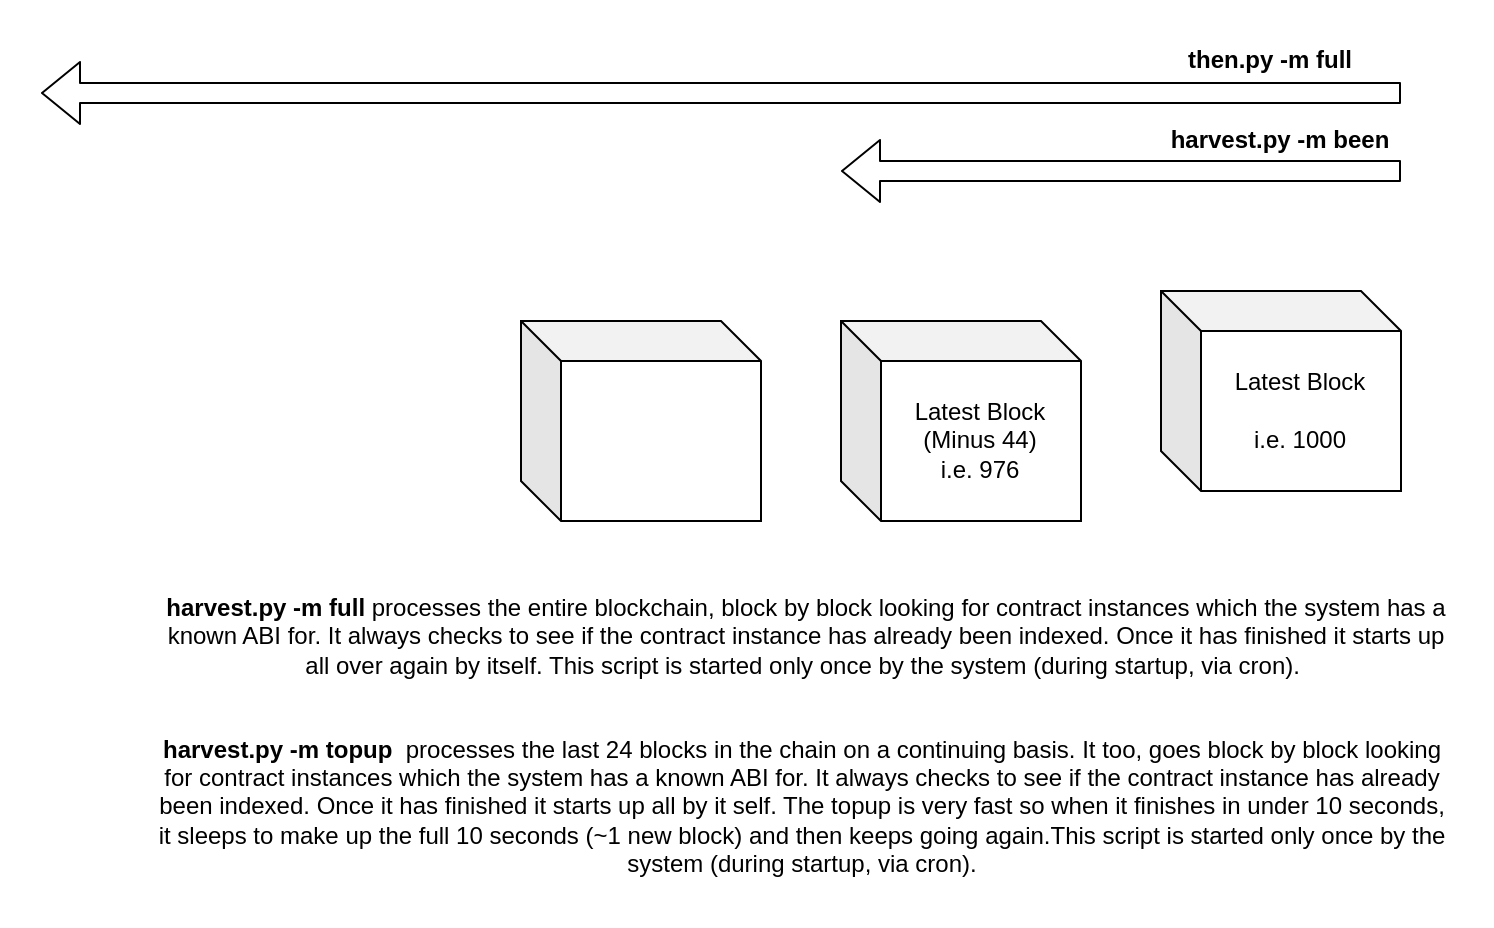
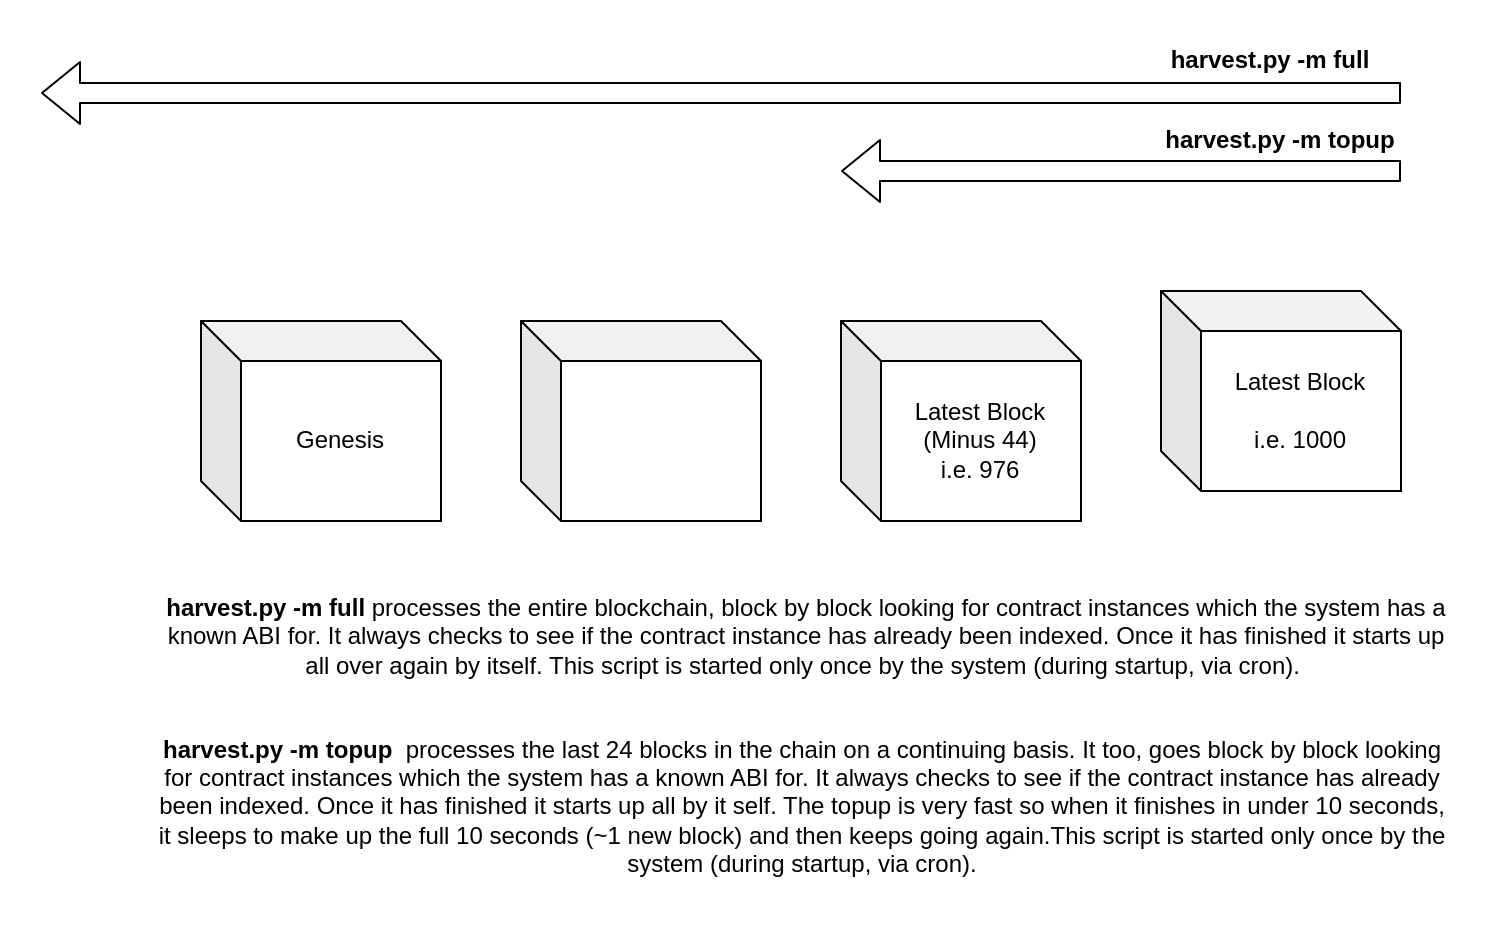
  <mxCell id="0" />
  <mxCell id="1" parent="0" />
  <mxCell id="2" value="" style="shape=flexArrow;endArrow=classic;html=1;" edge="1" parent="1"><mxGeometry width="50" height="50" relative="1" as="geometry"><mxPoint x="700" y="46" as="sourcePoint" /><mxPoint x="20" y="46" as="targetPoint" /></mxGeometry></mxCell>
  <mxCell id="3" value="" style="shape=flexArrow;endArrow=classic;html=1;" edge="1" parent="1"><mxGeometry width="50" height="50" relative="1" as="geometry"><mxPoint x="700" y="85" as="sourcePoint" /><mxPoint x="420" y="85" as="targetPoint" /></mxGeometry></mxCell>
+ <mxCell id="4" value="Genesis" style="shape=cube;whiteSpace=wrap;html=1;boundedLbl=1;backgroundOutline=1;darkOpacity=0.05;darkOpacity2=0.1;" vertex="1" parent="1"><mxGeometry x="100" y="160" width="120" height="100" as="geometry" /></mxCell>
  <mxCell id="5" value="" style="shape=cube;whiteSpace=wrap;html=1;boundedLbl=1;backgroundOutline=1;darkOpacity=0.05;darkOpacity2=0.1;" vertex="1" parent="1"><mxGeometry x="260" y="160" width="120" height="100" as="geometry" /></mxCell>
  <mxCell id="6" value="Latest Block &lt;br&gt;(Minus 44)&lt;br&gt;i.e. 976&lt;br&gt;" style="shape=cube;whiteSpace=wrap;html=1;boundedLbl=1;backgroundOutline=1;darkOpacity=0.05;darkOpacity2=0.1;" vertex="1" parent="1"><mxGeometry x="420" y="160" width="120" height="100" as="geometry" /></mxCell>
  <mxCell id="7" value="Latest Block&lt;br&gt;&lt;br&gt;i.e. 1000&lt;br&gt;" style="shape=cube;whiteSpace=wrap;html=1;boundedLbl=1;backgroundOutline=1;darkOpacity=0.05;darkOpacity2=0.1;" vertex="1" parent="1"><mxGeometry x="580" y="145" width="120" height="100" as="geometry" /></mxCell>
- <mxCell id="8" value="&lt;span&gt;&lt;b&gt;then.py -m full&lt;/b&gt;&lt;/span&gt;" style="text;html=1;strokeColor=none;fillColor=none;align=center;verticalAlign=middle;whiteSpace=wrap;rounded=0;" vertex="1" parent="1"><mxGeometry x="570" y="20" width="130" height="20" as="geometry" /></mxCell>
- <mxCell id="9" value="&lt;b&gt;harvest.py -m been&lt;/b&gt;" style="text;html=1;strokeColor=none;fillColor=none;align=center;verticalAlign=middle;whiteSpace=wrap;rounded=0;" vertex="1" parent="1"><mxGeometry x="580" y="60" width="120" height="20" as="geometry" /></mxCell>
+ <mxCell id="8" value="&lt;span&gt;&lt;b&gt;harvest.py -m full&lt;/b&gt;&lt;/span&gt;" style="text;html=1;strokeColor=none;fillColor=none;align=center;verticalAlign=middle;whiteSpace=wrap;rounded=0;" vertex="1" parent="1"><mxGeometry x="570" y="20" width="130" height="20" as="geometry" /></mxCell>
+ <mxCell id="9" value="&lt;b&gt;harvest.py -m topup&lt;/b&gt;" style="text;html=1;strokeColor=none;fillColor=none;align=center;verticalAlign=middle;whiteSpace=wrap;rounded=0;" vertex="1" parent="1"><mxGeometry x="580" y="60" width="120" height="20" as="geometry" /></mxCell>
  <mxCell id="10" value="&lt;b&gt;harvest.py -m full&lt;/b&gt; processes the entire blockchain, block by block looking for contract instances which the system has a known ABI for. It always checks to see if the contract instance has already been indexed. Once it has finished it starts up all over again by itself. This script is started only once by the system (during startup, via cron).&amp;nbsp;" style="text;html=1;strokeColor=none;fillColor=none;align=center;verticalAlign=middle;whiteSpace=wrap;rounded=0;" vertex="1" parent="1"><mxGeometry x="81" y="293" width="644" height="50" as="geometry" /></mxCell>
  <mxCell id="11" value="&lt;b&gt;harvest.py -m topup&amp;nbsp; &lt;/b&gt;processes the last 24 blocks in the chain on a continuing basis. It too, goes block by block looking for contract instances which the system has a known ABI for. It always checks to see if the contract instance has already been indexed. Once it has finished it starts up all by it self. The topup is very fast so when it finishes in under 10 seconds, it sleeps to make up the full 10 seconds (~1 new block) and then keeps going again.This script is started only once by the system (during startup, via cron)." style="text;html=1;strokeColor=none;fillColor=none;align=center;verticalAlign=middle;whiteSpace=wrap;rounded=0;" vertex="1" parent="1"><mxGeometry x="77" y="363" width="648" height="79" as="geometry" /></mxCell>
